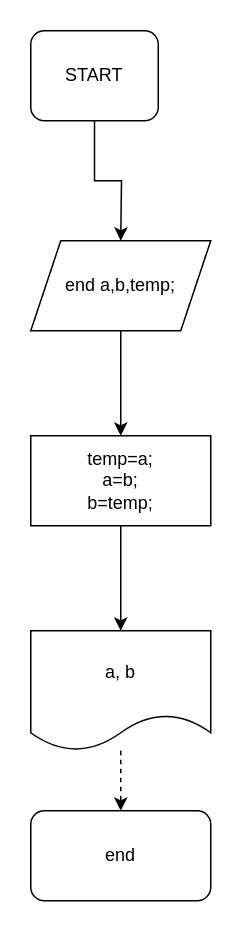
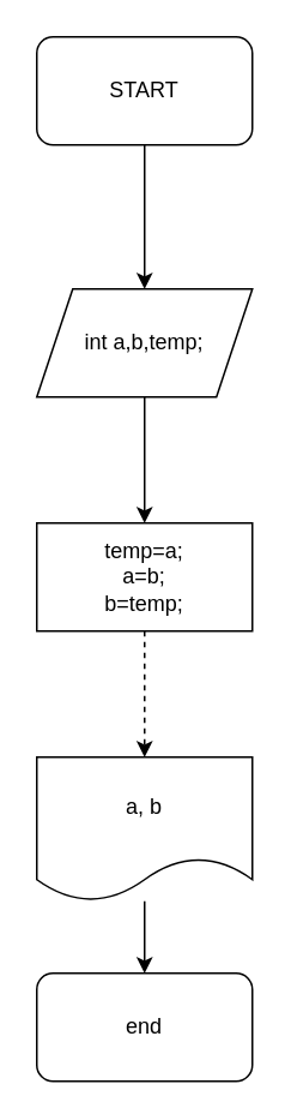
  <mxCell id="0" />
  <mxCell id="1" parent="0" />
  <mxCell id="2" value="" style="edgeStyle=orthogonalEdgeStyle;rounded=0;orthogonalLoop=1;jettySize=auto;html=1;" parent="1" source="3" edge="1"><mxGeometry relative="1" as="geometry"><mxPoint x="80" y="160" as="targetPoint" /></mxGeometry></mxCell>
- <mxCell id="3" value="START" style="rounded=1;whiteSpace=wrap;html=1;" parent="1" vertex="1"><mxGeometry x="20" y="20" width="85" height="60" as="geometry" /></mxCell>
+ <mxCell id="3" value="START" style="rounded=1;whiteSpace=wrap;html=1;" parent="1" vertex="1"><mxGeometry x="20" y="20" width="120" height="60" as="geometry" /></mxCell>
  <mxCell id="4" value="" style="edgeStyle=orthogonalEdgeStyle;rounded=0;orthogonalLoop=1;jettySize=auto;html=1;" parent="1" source="5" edge="1"><mxGeometry relative="1" as="geometry"><mxPoint x="80" y="290" as="targetPoint" /></mxGeometry></mxCell>
- <mxCell id="5" value="end a,b,temp;" style="shape=parallelogram;perimeter=parallelogramPerimeter;whiteSpace=wrap;html=1;fixedSize=1;" parent="1" vertex="1"><mxGeometry x="20" y="160" width="120" height="60" as="geometry" /></mxCell>
- <mxCell id="6" value="" style="edgeStyle=orthogonalEdgeStyle;rounded=0;orthogonalLoop=1;jettySize=auto;html=1;" parent="1" source="7" target="9" edge="1"><mxGeometry relative="1" as="geometry" /></mxCell>
+ <mxCell id="5" value="int a,b,temp;" style="shape=parallelogram;perimeter=parallelogramPerimeter;whiteSpace=wrap;html=1;fixedSize=1;" parent="1" vertex="1"><mxGeometry x="20" y="160" width="120" height="60" as="geometry" /></mxCell>
+ <mxCell id="6" value="" style="edgeStyle=orthogonalEdgeStyle;rounded=0;orthogonalLoop=1;jettySize=auto;html=1;dashed=1;" parent="1" source="7" target="9" edge="1"><mxGeometry relative="1" as="geometry" /></mxCell>
  <mxCell id="7" value="temp=a;&lt;br&gt;a=b;&lt;br&gt;b=temp;" style="rounded=0;whiteSpace=wrap;html=1;" parent="1" vertex="1"><mxGeometry x="20" y="290" width="120" height="60" as="geometry" /></mxCell>
- <mxCell id="8" style="edgeStyle=orthogonalEdgeStyle;rounded=0;orthogonalLoop=1;jettySize=auto;html=1;entryX=0.5;entryY=0;entryDx=0;entryDy=0;dashed=1;" parent="1" source="9" target="10" edge="1"><mxGeometry relative="1" as="geometry" /></mxCell>
+ <mxCell id="8" style="edgeStyle=orthogonalEdgeStyle;rounded=0;orthogonalLoop=1;jettySize=auto;html=1;entryX=0.5;entryY=0;entryDx=0;entryDy=0;" parent="1" source="9" target="10" edge="1"><mxGeometry relative="1" as="geometry" /></mxCell>
  <mxCell id="9" value="a, b" style="shape=document;whiteSpace=wrap;html=1;boundedLbl=1;rounded=0;" parent="1" vertex="1"><mxGeometry x="20" y="420" width="120" height="80" as="geometry" /></mxCell>
  <mxCell id="10" value="end" style="rounded=1;whiteSpace=wrap;html=1;" parent="1" vertex="1"><mxGeometry x="20" y="540" width="120" height="60" as="geometry" /></mxCell>
